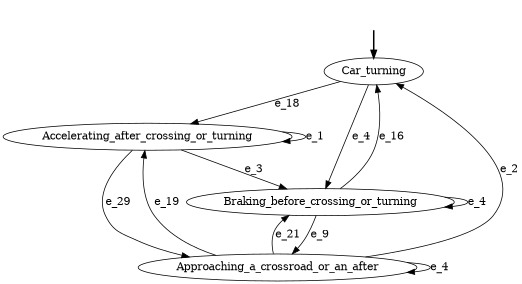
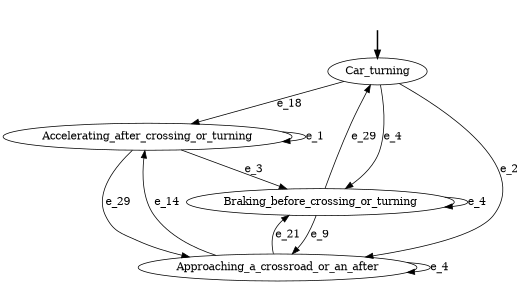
  digraph {
    fake [style=invisible]
    Car_turning [root=true]
    Accelerating_after_crossing_or_turning
    Braking_before_crossing_or_turning
    n5 [label=Approaching_a_crossroad_or_an_after]
    fake -> Car_turning [style=bold]
    Car_turning -> Accelerating_after_crossing_or_turning [label=e_18]
    Car_turning -> Braking_before_crossing_or_turning [label=e_4]
    Accelerating_after_crossing_or_turning -> Accelerating_after_crossing_or_turning [label=e_1]
    Accelerating_after_crossing_or_turning -> Braking_before_crossing_or_turning [label=e_3]
    Accelerating_after_crossing_or_turning -> n5 [label=e_29]
-   Braking_before_crossing_or_turning -> Car_turning [label=e_16]
+   Braking_before_crossing_or_turning -> Car_turning [label=e_29]
    Braking_before_crossing_or_turning -> Braking_before_crossing_or_turning [label=e_4]
    Braking_before_crossing_or_turning -> n5 [label=e_9]
-   n5 -> Car_turning [label=e_2]
-   n5 -> Accelerating_after_crossing_or_turning [label=e_19]
+   Car_turning -> n5 [label=e_2]
+   n5 -> Accelerating_after_crossing_or_turning [label=e_14]
    n5 -> Braking_before_crossing_or_turning [label=e_21]
    n5 -> n5 [label=e_4]
  }
